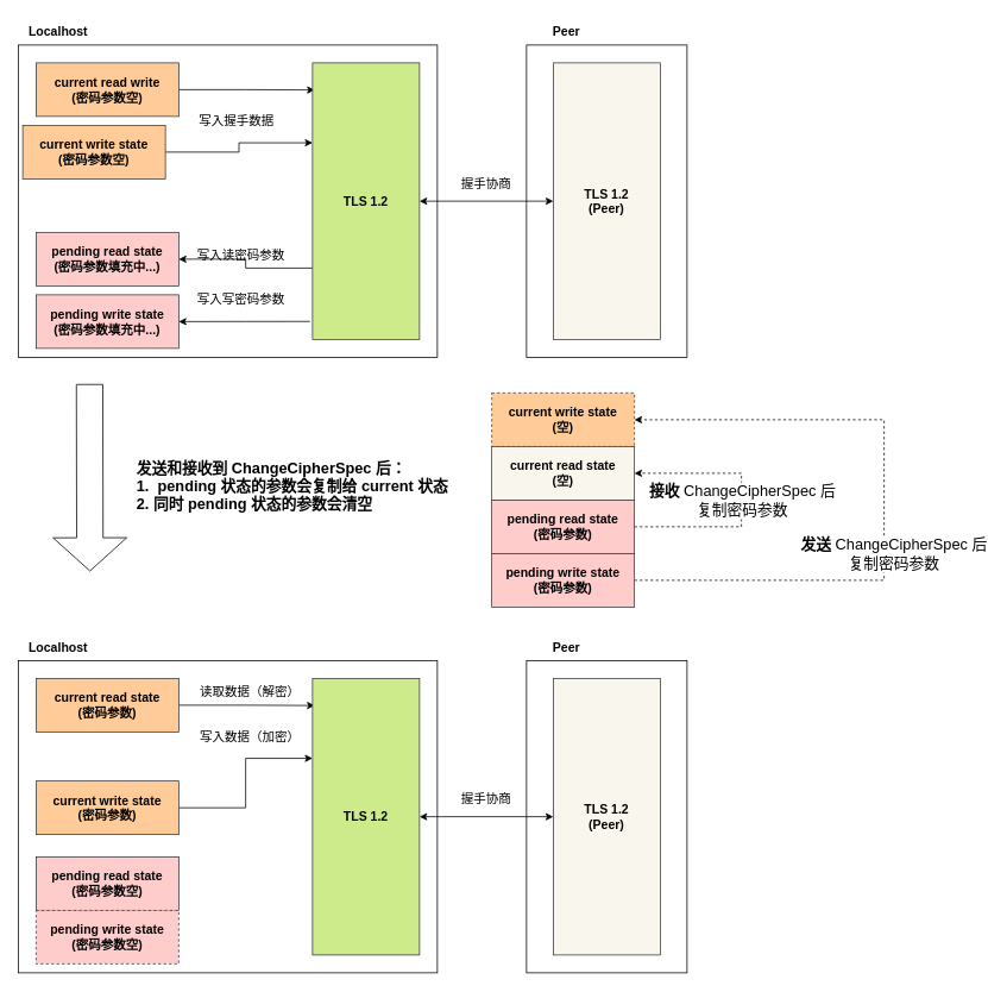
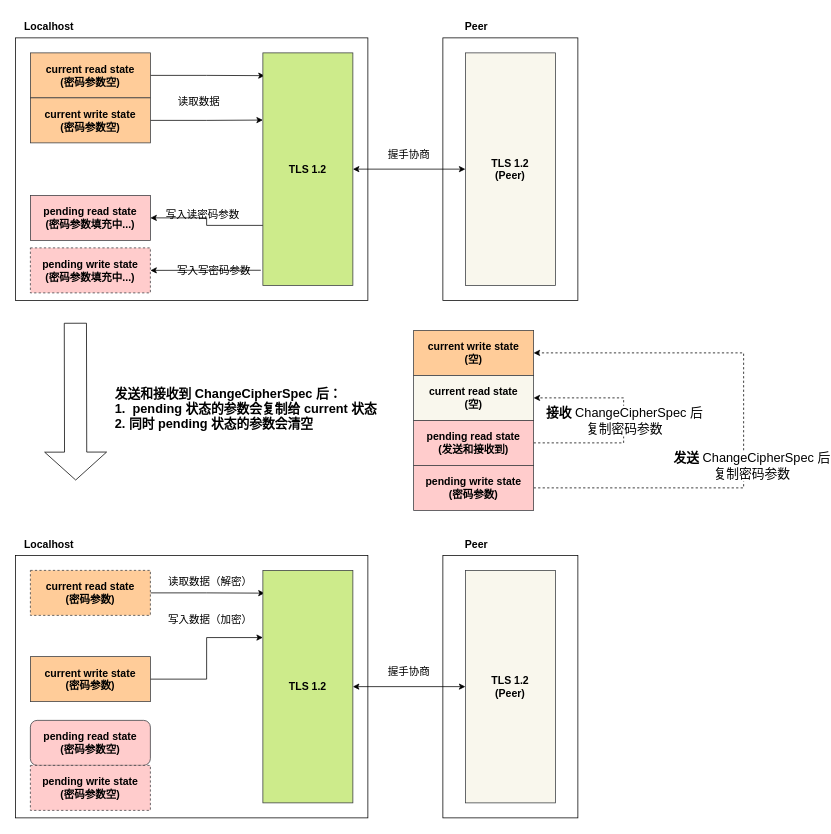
  <mxCell id="0" />
  <mxCell id="1" parent="0" />
  <mxCell id="2" value="" style="rounded=0;whiteSpace=wrap;html=1;fontSize=14;" vertex="1" parent="1"><mxGeometry x="590" y="50" width="180" height="350" as="geometry" /></mxCell>
  <mxCell id="3" value="" style="rounded=0;whiteSpace=wrap;html=1;fontSize=14;" vertex="1" parent="1"><mxGeometry x="20" y="50" width="470" height="350" as="geometry" /></mxCell>
  <mxCell id="4" style="edgeStyle=orthogonalEdgeStyle;rounded=0;orthogonalLoop=1;jettySize=auto;html=1;exitX=1;exitY=0.5;exitDx=0;exitDy=0;entryX=0.02;entryY=0.098;entryDx=0;entryDy=0;entryPerimeter=0;fontStyle=1;fontSize=14;" edge="1" parent="1" source="5" target="13"><mxGeometry relative="1" as="geometry" /></mxCell>
- <mxCell id="5" value="current read write&lt;br style=&quot;font-size: 14px;&quot;&gt;(密码参数空)" style="rounded=0;whiteSpace=wrap;html=1;fontStyle=1;fontSize=14;fillColor=#ffcc99;strokeColor=#36393d;" vertex="1" parent="1"><mxGeometry x="40" y="70" width="160" height="60" as="geometry" /></mxCell>
+ <mxCell id="5" value="current read state&lt;br style=&quot;font-size: 14px;&quot;&gt;(密码参数空)" style="rounded=0;whiteSpace=wrap;html=1;fontStyle=1;fontSize=14;fillColor=#ffcc99;strokeColor=#36393d;" vertex="1" parent="1"><mxGeometry x="40" y="70" width="160" height="60" as="geometry" /></mxCell>
  <mxCell id="6" style="edgeStyle=orthogonalEdgeStyle;rounded=0;orthogonalLoop=1;jettySize=auto;html=1;exitX=1;exitY=0.5;exitDx=0;exitDy=0;entryX=0;entryY=0.289;entryDx=0;entryDy=0;entryPerimeter=0;fontStyle=1;fontSize=14;" edge="1" parent="1" source="7" target="13"><mxGeometry relative="1" as="geometry" /></mxCell>
- <mxCell id="7" value="current write state&lt;br style=&quot;font-size: 14px;&quot;&gt;(密码参数空)" style="rounded=0;whiteSpace=wrap;html=1;fontStyle=1;fontSize=14;fillColor=#ffcc99;strokeColor=#36393d;" vertex="1" parent="1"><mxGeometry x="25" y="140" width="160" height="60" as="geometry" /></mxCell>
+ <mxCell id="7" value="current write state&lt;br style=&quot;font-size: 14px;&quot;&gt;(密码参数空)" style="rounded=0;whiteSpace=wrap;html=1;fontStyle=1;fontSize=14;fillColor=#ffcc99;strokeColor=#36393d;" vertex="1" parent="1"><mxGeometry x="40" y="130" width="160" height="60" as="geometry" /></mxCell>
  <mxCell id="8" value="pending read state&lt;br style=&quot;font-size: 14px;&quot;&gt;(密码参数填充中...)" style="rounded=0;whiteSpace=wrap;html=1;fontStyle=1;fontSize=14;fillColor=#ffcccc;strokeColor=#36393d;" vertex="1" parent="1"><mxGeometry x="40" y="260" width="160" height="60" as="geometry" /></mxCell>
- <mxCell id="9" value="pending write state&lt;br style=&quot;font-size: 14px;&quot;&gt;(密码参数填充中...)" style="rounded=0;whiteSpace=wrap;html=1;fontStyle=1;fontSize=14;fillColor=#ffcccc;strokeColor=#36393d;" vertex="1" parent="1"><mxGeometry x="40" y="330" width="160" height="60" as="geometry" /></mxCell>
+ <mxCell id="9" value="pending write state&lt;br style=&quot;font-size: 14px;&quot;&gt;(密码参数填充中...)" style="rounded=0;whiteSpace=wrap;html=1;fontStyle=1;fontSize=14;fillColor=#ffcccc;strokeColor=#36393d;dashed=1;" vertex="1" parent="1"><mxGeometry x="40" y="330" width="160" height="60" as="geometry" /></mxCell>
  <mxCell id="10" style="edgeStyle=orthogonalEdgeStyle;rounded=0;orthogonalLoop=1;jettySize=auto;html=1;exitX=0.006;exitY=0.742;exitDx=0;exitDy=0;exitPerimeter=0;fontStyle=1;fontSize=14;" edge="1" parent="1" source="13" target="8"><mxGeometry relative="1" as="geometry" /></mxCell>
  <mxCell id="11" style="edgeStyle=orthogonalEdgeStyle;rounded=0;orthogonalLoop=1;jettySize=auto;html=1;exitX=-0.023;exitY=0.935;exitDx=0;exitDy=0;entryX=1;entryY=0.5;entryDx=0;entryDy=0;exitPerimeter=0;fontStyle=1;fontSize=14;" edge="1" parent="1" source="13" target="9"><mxGeometry relative="1" as="geometry" /></mxCell>
  <mxCell id="12" style="edgeStyle=orthogonalEdgeStyle;rounded=0;orthogonalLoop=1;jettySize=auto;html=1;exitX=1;exitY=0.5;exitDx=0;exitDy=0;entryX=0;entryY=0.5;entryDx=0;entryDy=0;fontSize=14;startArrow=classic;startFill=1;" edge="1" parent="1" source="13" target="14"><mxGeometry relative="1" as="geometry" /></mxCell>
  <mxCell id="13" value="TLS 1.2" style="rounded=0;whiteSpace=wrap;html=1;fontStyle=1;fontSize=14;fillColor=#cdeb8b;strokeColor=#36393d;" vertex="1" parent="1"><mxGeometry x="350" y="70" width="120" height="310" as="geometry" /></mxCell>
  <mxCell id="14" value="TLS 1.2&lt;br&gt;(Peer)" style="rounded=0;whiteSpace=wrap;html=1;fontStyle=1;fontSize=14;fillColor=#f9f7ed;strokeColor=#36393d;" vertex="1" parent="1"><mxGeometry x="620" y="70" width="120" height="310" as="geometry" /></mxCell>
- <mxCell id="15" value="写入握手数据" style="text;html=1;strokeColor=none;fillColor=none;align=center;verticalAlign=middle;whiteSpace=wrap;rounded=0;fontSize=14;" vertex="1" parent="1"><mxGeometry x="220" y="120" width="90" height="30" as="geometry" /></mxCell>
+ <mxCell id="15" value="读取数据" style="text;html=1;strokeColor=none;fillColor=none;align=center;verticalAlign=middle;whiteSpace=wrap;rounded=0;fontSize=14;" vertex="1" parent="1"><mxGeometry x="220" y="120" width="90" height="30" as="geometry" /></mxCell>
  <mxCell id="16" value="握手协商" style="text;html=1;strokeColor=none;fillColor=none;align=center;verticalAlign=middle;whiteSpace=wrap;rounded=0;fontSize=14;" vertex="1" parent="1"><mxGeometry x="500" y="190" width="90" height="30" as="geometry" /></mxCell>
  <mxCell id="17" value="写入读密码参数" style="text;html=1;strokeColor=none;fillColor=none;align=center;verticalAlign=middle;whiteSpace=wrap;rounded=0;fontSize=14;" vertex="1" parent="1"><mxGeometry x="220" y="270" width="100" height="30" as="geometry" /></mxCell>
- <mxCell id="18" value="写入写密码参数" style="text;html=1;strokeColor=none;fillColor=none;align=center;verticalAlign=middle;whiteSpace=wrap;rounded=0;fontSize=14;" vertex="1" parent="1"><mxGeometry x="220" y="320" width="100" height="30" as="geometry" /></mxCell>
+ <mxCell id="18" value="写入写密码参数" style="text;html=1;strokeColor=none;fillColor=none;align=center;verticalAlign=middle;whiteSpace=wrap;rounded=0;fontSize=14;" vertex="1" parent="1"><mxGeometry x="235" y="345" width="100" height="30" as="geometry" /></mxCell>
  <mxCell id="19" value="Localhost" style="text;html=1;strokeColor=none;fillColor=none;align=center;verticalAlign=middle;whiteSpace=wrap;rounded=0;fontSize=14;fontStyle=1" vertex="1" parent="1"><mxGeometry x="20" y="20" width="90" height="30" as="geometry" /></mxCell>
  <mxCell id="20" value="Peer" style="text;html=1;strokeColor=none;fillColor=none;align=center;verticalAlign=middle;whiteSpace=wrap;rounded=0;fontSize=14;fontStyle=1" vertex="1" parent="1"><mxGeometry x="590" y="20" width="90" height="30" as="geometry" /></mxCell>
  <mxCell id="21" value="" style="shape=flexArrow;endArrow=classic;html=1;rounded=0;fontSize=14;endWidth=52;endSize=12.064;width=29.6;" edge="1" parent="1"><mxGeometry width="50" height="50" relative="1" as="geometry"><mxPoint x="100" y="430" as="sourcePoint" /><mxPoint x="100.41" y="640" as="targetPoint" /></mxGeometry></mxCell>
  <mxCell id="22" value="" style="rounded=0;whiteSpace=wrap;html=1;fontSize=14;" vertex="1" parent="1"><mxGeometry x="590" y="740" width="180" height="350" as="geometry" /></mxCell>
  <mxCell id="23" value="" style="rounded=0;whiteSpace=wrap;html=1;fontSize=14;" vertex="1" parent="1"><mxGeometry x="20" y="740" width="470" height="350" as="geometry" /></mxCell>
  <mxCell id="24" style="edgeStyle=orthogonalEdgeStyle;rounded=0;orthogonalLoop=1;jettySize=auto;html=1;exitX=1;exitY=0.5;exitDx=0;exitDy=0;entryX=0.02;entryY=0.098;entryDx=0;entryDy=0;entryPerimeter=0;fontStyle=1;fontSize=14;" edge="1" parent="1" source="25" target="31"><mxGeometry relative="1" as="geometry" /></mxCell>
- <mxCell id="25" value="current read state&lt;br style=&quot;font-size: 14px;&quot;&gt;(密码参数)" style="rounded=0;whiteSpace=wrap;html=1;fontStyle=1;fontSize=14;fillColor=#ffcc99;strokeColor=#36393d;" vertex="1" parent="1"><mxGeometry x="40" y="760" width="160" height="60" as="geometry" /></mxCell>
+ <mxCell id="25" value="current read state&lt;br style=&quot;font-size: 14px;&quot;&gt;(密码参数)" style="rounded=0;whiteSpace=wrap;html=1;fontStyle=1;fontSize=14;fillColor=#ffcc99;strokeColor=#36393d;dashed=1;" vertex="1" parent="1"><mxGeometry x="40" y="760" width="160" height="60" as="geometry" /></mxCell>
  <mxCell id="26" style="edgeStyle=orthogonalEdgeStyle;rounded=0;orthogonalLoop=1;jettySize=auto;html=1;exitX=1;exitY=0.5;exitDx=0;exitDy=0;entryX=0;entryY=0.289;entryDx=0;entryDy=0;entryPerimeter=0;fontStyle=1;fontSize=14;" edge="1" parent="1" source="27" target="31"><mxGeometry relative="1" as="geometry" /></mxCell>
  <mxCell id="27" value="current write state&lt;br style=&quot;font-size: 14px;&quot;&gt;(密码参数)" style="rounded=0;whiteSpace=wrap;html=1;fontStyle=1;fontSize=14;fillColor=#ffcc99;strokeColor=#36393d;" vertex="1" parent="1"><mxGeometry x="40" y="875" width="160" height="60" as="geometry" /></mxCell>
- <mxCell id="28" value="pending read state&lt;br style=&quot;font-size: 14px;&quot;&gt;(密码参数空)" style="rounded=0;whiteSpace=wrap;html=1;fontStyle=1;fontSize=14;fillColor=#ffcccc;strokeColor=#36393d;" vertex="1" parent="1"><mxGeometry x="40" y="960" width="160" height="60" as="geometry" /></mxCell>
+ <mxCell id="28" value="pending read state&lt;br style=&quot;font-size: 14px;&quot;&gt;(密码参数空)" style="whiteSpace=wrap;html=1;fontStyle=1;fontSize=14;fillColor=#ffcccc;strokeColor=#36393d;rounded=1;" vertex="1" parent="1"><mxGeometry x="40" y="960" width="160" height="60" as="geometry" /></mxCell>
  <mxCell id="29" value="pending write state&lt;br style=&quot;font-size: 14px;&quot;&gt;(密码参数空)" style="rounded=0;whiteSpace=wrap;html=1;fontStyle=1;fontSize=14;fillColor=#ffcccc;strokeColor=#36393d;dashed=1;" vertex="1" parent="1"><mxGeometry x="40" y="1020" width="160" height="60" as="geometry" /></mxCell>
  <mxCell id="30" style="edgeStyle=orthogonalEdgeStyle;rounded=0;orthogonalLoop=1;jettySize=auto;html=1;exitX=1;exitY=0.5;exitDx=0;exitDy=0;entryX=0;entryY=0.5;entryDx=0;entryDy=0;fontSize=14;startArrow=classic;startFill=1;" edge="1" parent="1" source="31" target="32"><mxGeometry relative="1" as="geometry" /></mxCell>
  <mxCell id="31" value="TLS 1.2" style="rounded=0;whiteSpace=wrap;html=1;fontStyle=1;fontSize=14;fillColor=#cdeb8b;strokeColor=#36393d;" vertex="1" parent="1"><mxGeometry x="350" y="760" width="120" height="310" as="geometry" /></mxCell>
  <mxCell id="32" value="TLS 1.2&lt;br&gt;(Peer)" style="rounded=0;whiteSpace=wrap;html=1;fontStyle=1;fontSize=14;fillColor=#f9f7ed;strokeColor=#36393d;" vertex="1" parent="1"><mxGeometry x="620" y="760" width="120" height="310" as="geometry" /></mxCell>
  <mxCell id="33" value="读取数据（解密）" style="text;html=1;strokeColor=none;fillColor=none;align=center;verticalAlign=middle;whiteSpace=wrap;rounded=0;fontSize=14;" vertex="1" parent="1"><mxGeometry x="220" y="760" width="120" height="30" as="geometry" /></mxCell>
  <mxCell id="34" value="写入数据（加密）" style="text;html=1;strokeColor=none;fillColor=none;align=center;verticalAlign=middle;whiteSpace=wrap;rounded=0;fontSize=14;" vertex="1" parent="1"><mxGeometry x="205" y="810" width="150" height="30" as="geometry" /></mxCell>
  <mxCell id="35" value="握手协商" style="text;html=1;strokeColor=none;fillColor=none;align=center;verticalAlign=middle;whiteSpace=wrap;rounded=0;fontSize=14;" vertex="1" parent="1"><mxGeometry x="500" y="880" width="90" height="30" as="geometry" /></mxCell>
  <mxCell id="36" value="Localhost" style="text;html=1;strokeColor=none;fillColor=none;align=center;verticalAlign=middle;whiteSpace=wrap;rounded=0;fontSize=14;fontStyle=1" vertex="1" parent="1"><mxGeometry x="20" y="710" width="90" height="30" as="geometry" /></mxCell>
  <mxCell id="37" value="Peer" style="text;html=1;strokeColor=none;fillColor=none;align=center;verticalAlign=middle;whiteSpace=wrap;rounded=0;fontSize=14;fontStyle=1" vertex="1" parent="1"><mxGeometry x="590" y="710" width="90" height="30" as="geometry" /></mxCell>
  <mxCell id="38" value="发送和接收到 ChangeCipherSpec 后：&lt;br&gt;1.&amp;nbsp; pending 状态的参数会复制给 current 状态&lt;br&gt;2. 同时 pending 状态的参数会清空" style="text;html=1;strokeColor=none;fillColor=none;align=left;verticalAlign=middle;whiteSpace=wrap;rounded=0;fontSize=17;fontStyle=1" vertex="1" parent="1"><mxGeometry x="151" y="510" width="370" height="70" as="geometry" /></mxCell>
- <mxCell id="39" value="current write state&lt;br style=&quot;font-size: 14px;&quot;&gt;(空)" style="rounded=0;whiteSpace=wrap;html=1;fontStyle=1;fontSize=14;fillColor=#ffcc99;strokeColor=#36393d;dashed=1;" vertex="1" parent="1"><mxGeometry x="551" y="440" width="160" height="60" as="geometry" /></mxCell>
+ <mxCell id="39" value="current write state&lt;br style=&quot;font-size: 14px;&quot;&gt;(空)" style="rounded=0;whiteSpace=wrap;html=1;fontStyle=1;fontSize=14;fillColor=#ffcc99;strokeColor=#36393d;" vertex="1" parent="1"><mxGeometry x="551" y="440" width="160" height="60" as="geometry" /></mxCell>
  <mxCell id="40" value="current read state&lt;br style=&quot;font-size: 14px;&quot;&gt;(空)" style="rounded=0;whiteSpace=wrap;html=1;fontStyle=1;fontSize=14;fillColor=#f9f7ed;strokeColor=#36393d;" vertex="1" parent="1"><mxGeometry x="551" y="500" width="160" height="60" as="geometry" /></mxCell>
  <mxCell id="41" style="edgeStyle=orthogonalEdgeStyle;rounded=0;orthogonalLoop=1;jettySize=auto;html=1;exitX=1;exitY=0.5;exitDx=0;exitDy=0;entryX=1;entryY=0.5;entryDx=0;entryDy=0;fontSize=17;startArrow=none;startFill=0;dashed=1;" edge="1" parent="1" source="43" target="40"><mxGeometry relative="1" as="geometry"><Array as="points"><mxPoint x="831" y="590" /><mxPoint x="831" y="530" /></Array></mxGeometry></mxCell>
  <mxCell id="42" value="&lt;b&gt;接收&lt;/b&gt; ChangeCipherSpec 后&lt;br&gt;复制密码参数" style="edgeLabel;html=1;align=center;verticalAlign=middle;resizable=0;points=[];fontSize=17;" vertex="1" connectable="0" parent="41"><mxGeometry x="0.191" y="-3" relative="1" as="geometry"><mxPoint x="-3" y="29" as="offset" /></mxGeometry></mxCell>
- <mxCell id="43" value="pending read state&lt;br style=&quot;font-size: 14px;&quot;&gt;(密码参数)" style="rounded=0;whiteSpace=wrap;html=1;fontStyle=1;fontSize=14;fillColor=#ffcccc;strokeColor=#36393d;" vertex="1" parent="1"><mxGeometry x="551" y="560" width="160" height="60" as="geometry" /></mxCell>
+ <mxCell id="43" value="pending read state&lt;br style=&quot;font-size: 14px;&quot;&gt;(发送和接收到)" style="rounded=0;whiteSpace=wrap;html=1;fontStyle=1;fontSize=14;fillColor=#ffcccc;strokeColor=#36393d;" vertex="1" parent="1"><mxGeometry x="551" y="560" width="160" height="60" as="geometry" /></mxCell>
  <mxCell id="44" style="edgeStyle=orthogonalEdgeStyle;rounded=0;orthogonalLoop=1;jettySize=auto;html=1;exitX=1;exitY=0.5;exitDx=0;exitDy=0;entryX=1;entryY=0.5;entryDx=0;entryDy=0;fontSize=17;startArrow=none;startFill=0;dashed=1;" edge="1" parent="1" source="46" target="39"><mxGeometry relative="1" as="geometry"><Array as="points"><mxPoint x="991" y="650" /><mxPoint x="991" y="470" /></Array></mxGeometry></mxCell>
  <mxCell id="45" value="&lt;b&gt;发送&amp;nbsp;&lt;/b&gt;ChangeCipherSpec 后&lt;br&gt;复制密码参数" style="edgeLabel;html=1;align=center;verticalAlign=middle;resizable=0;points=[];fontSize=17;" vertex="1" connectable="0" parent="44"><mxGeometry x="0.07" y="3" relative="1" as="geometry"><mxPoint x="13" y="86" as="offset" /></mxGeometry></mxCell>
  <mxCell id="46" value="pending write state&lt;br style=&quot;font-size: 14px;&quot;&gt;(密码参数)" style="rounded=0;whiteSpace=wrap;html=1;fontStyle=1;fontSize=14;fillColor=#ffcccc;strokeColor=#36393d;" vertex="1" parent="1"><mxGeometry x="551" y="620" width="160" height="60" as="geometry" /></mxCell>
